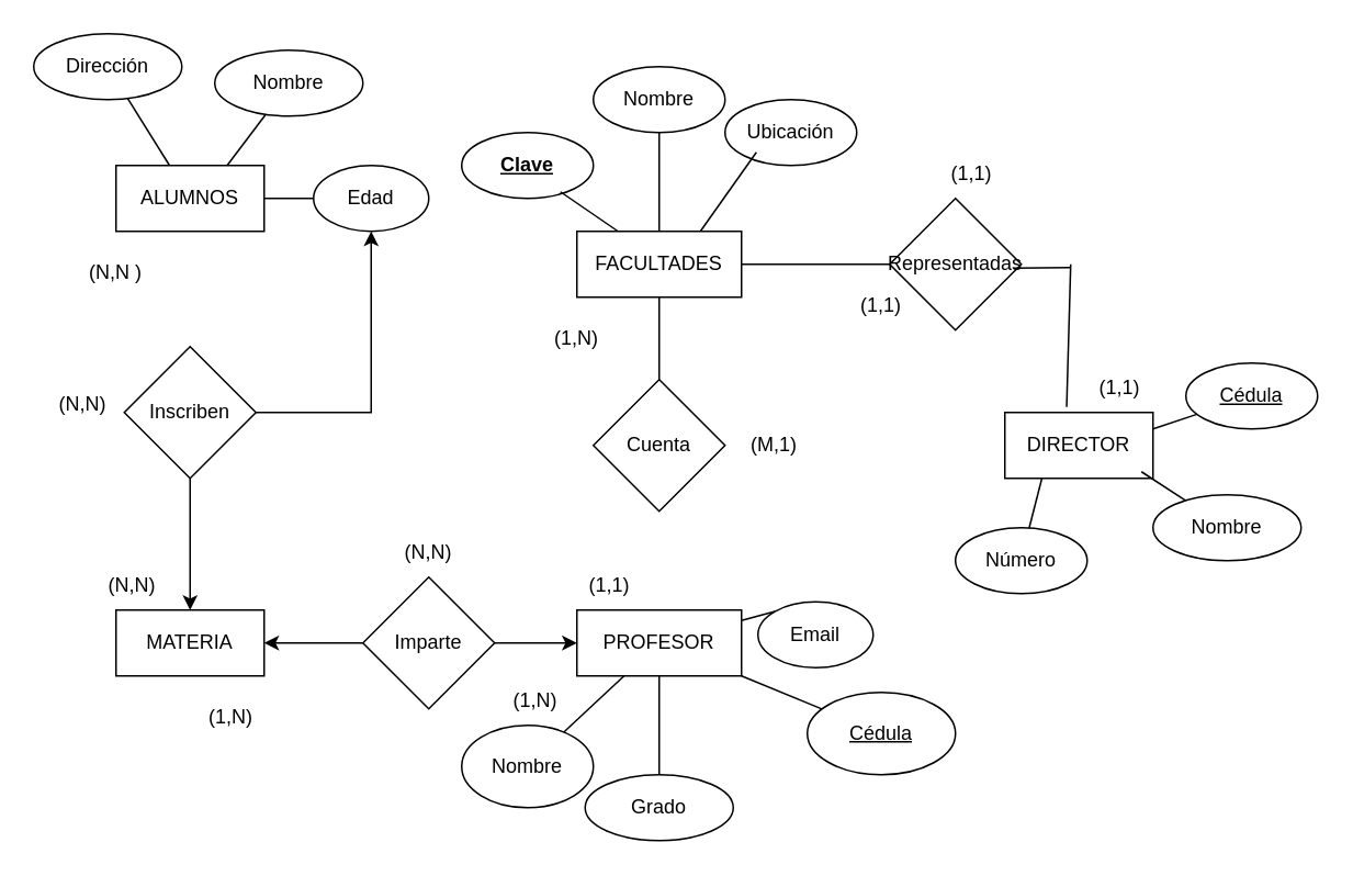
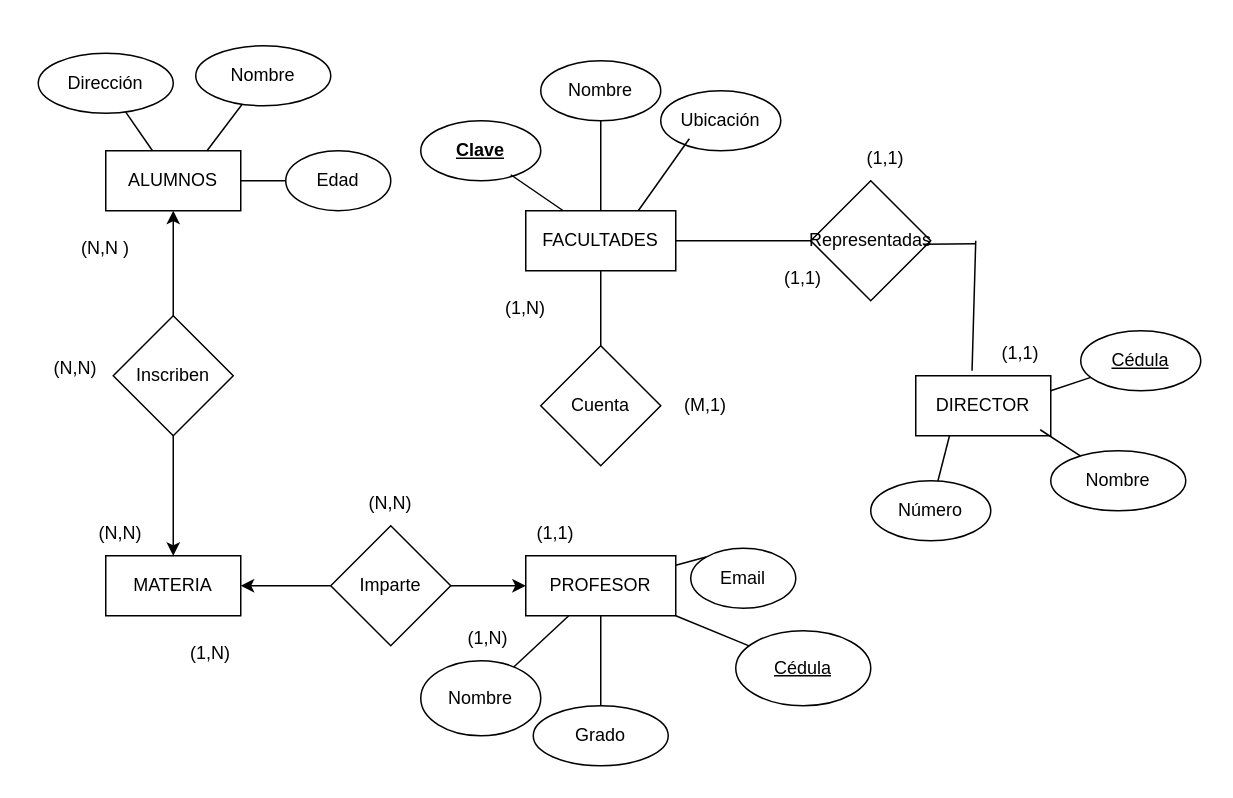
  <mxCell id="0" />
  <mxCell id="1" parent="0" />
  <mxCell id="2" value="FACULTADES" style="rounded=0;whiteSpace=wrap;html=1;" vertex="1" parent="1"><mxGeometry x="350" y="140" width="100" height="40" as="geometry" /></mxCell>
  <mxCell id="3" value="DIRECTOR" style="rounded=0;whiteSpace=wrap;html=1;" vertex="1" parent="1"><mxGeometry x="610" y="250" width="90" height="40" as="geometry" /></mxCell>
  <mxCell id="4" value="Representadas" style="rhombus;whiteSpace=wrap;html=1;" vertex="1" parent="1"><mxGeometry x="540" y="120" width="80" height="80" as="geometry" /></mxCell>
  <mxCell id="5" value="MATERIA" style="rounded=0;whiteSpace=wrap;html=1;" vertex="1" parent="1"><mxGeometry x="70" y="370" width="90" height="40" as="geometry" /></mxCell>
  <mxCell id="6" value="PROFESOR" style="rounded=0;whiteSpace=wrap;html=1;" vertex="1" parent="1"><mxGeometry x="350" y="370" width="100" height="40" as="geometry" /></mxCell>
  <mxCell id="7" value="ALUMNOS" style="rounded=0;whiteSpace=wrap;html=1;" vertex="1" parent="1"><mxGeometry x="70" y="100" width="90" height="40" as="geometry" /></mxCell>
  <mxCell id="8" value="&lt;u&gt;&lt;b&gt;Clave&lt;/b&gt;&lt;/u&gt;" style="ellipse;whiteSpace=wrap;html=1;" vertex="1" parent="1"><mxGeometry x="280" y="80" width="80" height="40" as="geometry" /></mxCell>
  <mxCell id="9" value="Nombre" style="ellipse;whiteSpace=wrap;html=1;" vertex="1" parent="1"><mxGeometry x="360" y="40" width="80" height="40" as="geometry" /></mxCell>
  <mxCell id="10" value="Ubicación" style="ellipse;whiteSpace=wrap;html=1;" vertex="1" parent="1"><mxGeometry x="440" y="60" width="80" height="40" as="geometry" /></mxCell>
  <mxCell id="11" value="" style="endArrow=none;html=1;rounded=0;exitX=0.75;exitY=0.9;exitDx=0;exitDy=0;exitPerimeter=0;entryX=0.25;entryY=0;entryDx=0;entryDy=0;" edge="1" parent="1" source="8" target="2"><mxGeometry width="50" height="50" relative="1" as="geometry"><mxPoint x="390" y="200" as="sourcePoint" /><mxPoint x="440" y="150" as="targetPoint" /></mxGeometry></mxCell>
  <mxCell id="12" value="" style="endArrow=none;html=1;rounded=0;exitX=0.5;exitY=0;exitDx=0;exitDy=0;" edge="1" parent="1" source="2" target="9"><mxGeometry width="50" height="50" relative="1" as="geometry"><mxPoint x="390" y="200" as="sourcePoint" /><mxPoint x="440" y="150" as="targetPoint" /></mxGeometry></mxCell>
  <mxCell id="13" value="" style="endArrow=none;html=1;rounded=0;entryX=0.238;entryY=0.8;entryDx=0;entryDy=0;entryPerimeter=0;exitX=0.75;exitY=0;exitDx=0;exitDy=0;" edge="1" parent="1" source="2" target="10"><mxGeometry width="50" height="50" relative="1" as="geometry"><mxPoint x="420" y="150" as="sourcePoint" /><mxPoint x="440" y="150" as="targetPoint" /></mxGeometry></mxCell>
  <mxCell id="14" value="&lt;u&gt;Cédula&lt;/u&gt;" style="ellipse;whiteSpace=wrap;html=1;" vertex="1" parent="1"><mxGeometry x="720" y="220" width="80" height="40" as="geometry" /></mxCell>
  <mxCell id="15" value="Nombre" style="ellipse;whiteSpace=wrap;html=1;" vertex="1" parent="1"><mxGeometry x="700" y="300" width="90" height="40" as="geometry" /></mxCell>
  <mxCell id="16" value="Número" style="ellipse;whiteSpace=wrap;html=1;" vertex="1" parent="1"><mxGeometry x="580" y="320" width="80" height="40" as="geometry" /></mxCell>
  <mxCell id="17" value="" style="endArrow=none;html=1;rounded=0;entryX=1;entryY=0.25;entryDx=0;entryDy=0;" edge="1" parent="1" source="14" target="3"><mxGeometry width="50" height="50" relative="1" as="geometry"><mxPoint x="390" y="200" as="sourcePoint" /><mxPoint x="440" y="150" as="targetPoint" /></mxGeometry></mxCell>
  <mxCell id="18" value="" style="endArrow=none;html=1;rounded=0;entryX=0.922;entryY=0.9;entryDx=0;entryDy=0;entryPerimeter=0;" edge="1" parent="1" source="15" target="3"><mxGeometry width="50" height="50" relative="1" as="geometry"><mxPoint x="390" y="200" as="sourcePoint" /><mxPoint x="440" y="150" as="targetPoint" /></mxGeometry></mxCell>
  <mxCell id="19" value="" style="endArrow=none;html=1;rounded=0;entryX=0.25;entryY=1;entryDx=0;entryDy=0;" edge="1" parent="1" source="16" target="3"><mxGeometry width="50" height="50" relative="1" as="geometry"><mxPoint x="390" y="200" as="sourcePoint" /><mxPoint x="440" y="150" as="targetPoint" /></mxGeometry></mxCell>
- <mxCell id="20" value="Dirección" style="ellipse;whiteSpace=wrap;html=1;" vertex="1" parent="1"><mxGeometry x="20" y="20" width="90" height="40" as="geometry" /></mxCell>
+ <mxCell id="20" value="Dirección" style="ellipse;whiteSpace=wrap;html=1;" vertex="1" parent="1"><mxGeometry x="25" y="35" width="90" height="40" as="geometry" /></mxCell>
  <mxCell id="21" value="Nombre" style="ellipse;whiteSpace=wrap;html=1;" vertex="1" parent="1"><mxGeometry x="130" y="30" width="90" height="40" as="geometry" /></mxCell>
  <mxCell id="22" value="Edad" style="ellipse;whiteSpace=wrap;html=1;" vertex="1" parent="1"><mxGeometry x="190" y="100" width="70" height="40" as="geometry" /></mxCell>
  <mxCell id="23" value="" style="endArrow=none;html=1;rounded=0;exitX=0.75;exitY=0;exitDx=0;exitDy=0;" edge="1" parent="1" source="7" target="21"><mxGeometry width="50" height="50" relative="1" as="geometry"><mxPoint x="290" y="260" as="sourcePoint" /><mxPoint x="340" y="210" as="targetPoint" /></mxGeometry></mxCell>
  <mxCell id="24" value="" style="endArrow=none;html=1;rounded=0;" edge="1" parent="1" source="7" target="20"><mxGeometry width="50" height="50" relative="1" as="geometry"><mxPoint x="290" y="260" as="sourcePoint" /><mxPoint x="340" y="210" as="targetPoint" /></mxGeometry></mxCell>
  <mxCell id="25" value="" style="endArrow=none;html=1;rounded=0;" edge="1" parent="1" source="22" target="7"><mxGeometry width="50" height="50" relative="1" as="geometry"><mxPoint x="290" y="260" as="sourcePoint" /><mxPoint x="340" y="210" as="targetPoint" /></mxGeometry></mxCell>
- <mxCell id="26" value="" style="edgeStyle=orthogonalEdgeStyle;rounded=0;orthogonalLoop=1;jettySize=auto;html=1;" edge="1" parent="1" source="28" target="22"><mxGeometry relative="1" as="geometry" /></mxCell>
+ <mxCell id="26" value="" style="edgeStyle=orthogonalEdgeStyle;rounded=0;orthogonalLoop=1;jettySize=auto;html=1;" edge="1" parent="1" source="28" target="7"><mxGeometry relative="1" as="geometry" /></mxCell>
  <mxCell id="27" value="" style="edgeStyle=orthogonalEdgeStyle;rounded=0;orthogonalLoop=1;jettySize=auto;html=1;" edge="1" parent="1" source="28" target="5"><mxGeometry relative="1" as="geometry" /></mxCell>
  <mxCell id="28" value="Inscriben" style="rhombus;whiteSpace=wrap;html=1;" vertex="1" parent="1"><mxGeometry x="75" y="210" width="80" height="80" as="geometry" /></mxCell>
  <mxCell id="29" value="Cuenta" style="rhombus;whiteSpace=wrap;html=1;" vertex="1" parent="1"><mxGeometry x="360" y="230" width="80" height="80" as="geometry" /></mxCell>
  <mxCell id="30" value="" style="edgeStyle=orthogonalEdgeStyle;rounded=0;orthogonalLoop=1;jettySize=auto;html=1;" edge="1" parent="1" source="32" target="5"><mxGeometry relative="1" as="geometry" /></mxCell>
  <mxCell id="31" value="" style="edgeStyle=orthogonalEdgeStyle;rounded=0;orthogonalLoop=1;jettySize=auto;html=1;" edge="1" parent="1" source="32" target="6"><mxGeometry relative="1" as="geometry" /></mxCell>
  <mxCell id="32" value="Imparte" style="rhombus;whiteSpace=wrap;html=1;" vertex="1" parent="1"><mxGeometry x="220" y="350" width="80" height="80" as="geometry" /></mxCell>
  <mxCell id="33" value="&lt;u&gt;Cédula&lt;/u&gt;" style="ellipse;whiteSpace=wrap;html=1;" vertex="1" parent="1"><mxGeometry x="490" y="420" width="90" height="50" as="geometry" /></mxCell>
  <mxCell id="34" value="Grado" style="ellipse;whiteSpace=wrap;html=1;" vertex="1" parent="1"><mxGeometry x="355" y="470" width="90" height="40" as="geometry" /></mxCell>
  <mxCell id="35" value="Nombre" style="ellipse;whiteSpace=wrap;html=1;" vertex="1" parent="1"><mxGeometry x="280" y="440" width="80" height="50" as="geometry" /></mxCell>
  <mxCell id="36" value="Email" style="ellipse;whiteSpace=wrap;html=1;" vertex="1" parent="1"><mxGeometry x="460" y="365" width="70" height="40" as="geometry" /></mxCell>
  <mxCell id="37" value="" style="endArrow=none;html=1;rounded=0;" edge="1" parent="1" source="35" target="6"><mxGeometry width="50" height="50" relative="1" as="geometry"><mxPoint x="220" y="350" as="sourcePoint" /><mxPoint x="310" y="340" as="targetPoint" /></mxGeometry></mxCell>
  <mxCell id="38" value="" style="endArrow=none;html=1;rounded=0;exitX=0.5;exitY=0;exitDx=0;exitDy=0;entryX=0.5;entryY=1;entryDx=0;entryDy=0;" edge="1" parent="1" source="34" target="6"><mxGeometry width="50" height="50" relative="1" as="geometry"><mxPoint x="220" y="350" as="sourcePoint" /><mxPoint x="270" y="300" as="targetPoint" /></mxGeometry></mxCell>
  <mxCell id="39" value="" style="endArrow=none;html=1;rounded=0;exitX=0;exitY=0;exitDx=0;exitDy=0;" edge="1" parent="1" source="36" target="6"><mxGeometry width="50" height="50" relative="1" as="geometry"><mxPoint x="220" y="350" as="sourcePoint" /><mxPoint x="270" y="300" as="targetPoint" /></mxGeometry></mxCell>
  <mxCell id="40" value="" style="endArrow=none;html=1;rounded=0;" edge="1" parent="1" source="33"><mxGeometry width="50" height="50" relative="1" as="geometry"><mxPoint x="220" y="350" as="sourcePoint" /><mxPoint x="450" y="410" as="targetPoint" /></mxGeometry></mxCell>
  <mxCell id="41" value="(1,N)" style="text;html=1;strokeColor=none;fillColor=none;align=center;verticalAlign=middle;whiteSpace=wrap;rounded=0;" vertex="1" parent="1"><mxGeometry x="320" y="190" width="60" height="30" as="geometry" /></mxCell>
  <mxCell id="42" value="" style="endArrow=none;html=1;rounded=0;entryX=0;entryY=0.5;entryDx=0;entryDy=0;exitX=1;exitY=0.5;exitDx=0;exitDy=0;" edge="1" parent="1" source="2" target="4"><mxGeometry width="50" height="50" relative="1" as="geometry"><mxPoint x="220" y="350" as="sourcePoint" /><mxPoint x="270" y="300" as="targetPoint" /></mxGeometry></mxCell>
  <mxCell id="43" value="(1,1)" style="text;html=1;strokeColor=none;fillColor=none;align=center;verticalAlign=middle;whiteSpace=wrap;rounded=0;" vertex="1" parent="1"><mxGeometry x="650" y="220" width="60" height="30" as="geometry" /></mxCell>
  <mxCell id="44" value="(1,1)" style="text;html=1;strokeColor=none;fillColor=none;align=center;verticalAlign=middle;whiteSpace=wrap;rounded=0;" vertex="1" parent="1"><mxGeometry x="505" y="170" width="60" height="30" as="geometry" /></mxCell>
  <mxCell id="45" value="" style="endArrow=none;html=1;rounded=0;entryX=0.943;entryY=0.53;entryDx=0;entryDy=0;entryPerimeter=0;" edge="1" parent="1" target="4"><mxGeometry width="50" height="50" relative="1" as="geometry"><mxPoint x="650" y="162" as="sourcePoint" /><mxPoint x="400" y="280" as="targetPoint" /></mxGeometry></mxCell>
  <mxCell id="46" value="" style="endArrow=none;html=1;rounded=0;exitX=0.417;exitY=-0.082;exitDx=0;exitDy=0;exitPerimeter=0;" edge="1" parent="1" source="3"><mxGeometry width="50" height="50" relative="1" as="geometry"><mxPoint x="350" y="330" as="sourcePoint" /><mxPoint x="650" y="160" as="targetPoint" /></mxGeometry></mxCell>
  <mxCell id="47" value="(1,N)" style="text;html=1;strokeColor=none;fillColor=none;align=center;verticalAlign=middle;whiteSpace=wrap;rounded=0;" vertex="1" parent="1"><mxGeometry x="295" y="410" width="60" height="30" as="geometry" /></mxCell>
  <mxCell id="48" value="(1,N)" style="text;html=1;strokeColor=none;fillColor=none;align=center;verticalAlign=middle;whiteSpace=wrap;rounded=0;" vertex="1" parent="1"><mxGeometry x="110" y="420" width="60" height="30" as="geometry" /></mxCell>
  <mxCell id="49" value="(N,N)" style="text;html=1;strokeColor=none;fillColor=none;align=center;verticalAlign=middle;whiteSpace=wrap;rounded=0;" vertex="1" parent="1"><mxGeometry x="230" y="320" width="60" height="30" as="geometry" /></mxCell>
  <mxCell id="50" value="" style="endArrow=none;html=1;rounded=0;exitX=0.5;exitY=1;exitDx=0;exitDy=0;" edge="1" parent="1" source="2" target="29"><mxGeometry width="50" height="50" relative="1" as="geometry"><mxPoint x="270" y="250" as="sourcePoint" /><mxPoint x="310" y="280" as="targetPoint" /></mxGeometry></mxCell>
  <mxCell id="51" value="(N,N )" style="text;html=1;strokeColor=none;fillColor=none;align=center;verticalAlign=middle;whiteSpace=wrap;rounded=0;" vertex="1" parent="1"><mxGeometry x="40" y="150" width="60" height="30" as="geometry" /></mxCell>
  <mxCell id="52" value="(N,N)" style="text;html=1;strokeColor=none;fillColor=none;align=center;verticalAlign=middle;whiteSpace=wrap;rounded=0;" vertex="1" parent="1"><mxGeometry x="20" y="230" width="60" height="30" as="geometry" /></mxCell>
  <mxCell id="53" value="(N,N)" style="text;html=1;strokeColor=none;fillColor=none;align=center;verticalAlign=middle;whiteSpace=wrap;rounded=0;" vertex="1" parent="1"><mxGeometry x="50" y="340" width="60" height="30" as="geometry" /></mxCell>
  <mxCell id="54" value="(1,1)" style="text;html=1;strokeColor=none;fillColor=none;align=center;verticalAlign=middle;whiteSpace=wrap;rounded=0;" vertex="1" parent="1"><mxGeometry x="560" y="90" width="60" height="30" as="geometry" /></mxCell>
  <mxCell id="55" value="(1,1)" style="text;html=1;strokeColor=none;fillColor=none;align=center;verticalAlign=middle;whiteSpace=wrap;rounded=0;" vertex="1" parent="1"><mxGeometry x="340" y="340" width="60" height="30" as="geometry" /></mxCell>
  <mxCell id="56" value="(M,1)" style="text;html=1;strokeColor=none;fillColor=none;align=center;verticalAlign=middle;whiteSpace=wrap;rounded=0;" vertex="1" parent="1"><mxGeometry x="440" y="255" width="60" height="30" as="geometry" /></mxCell>
